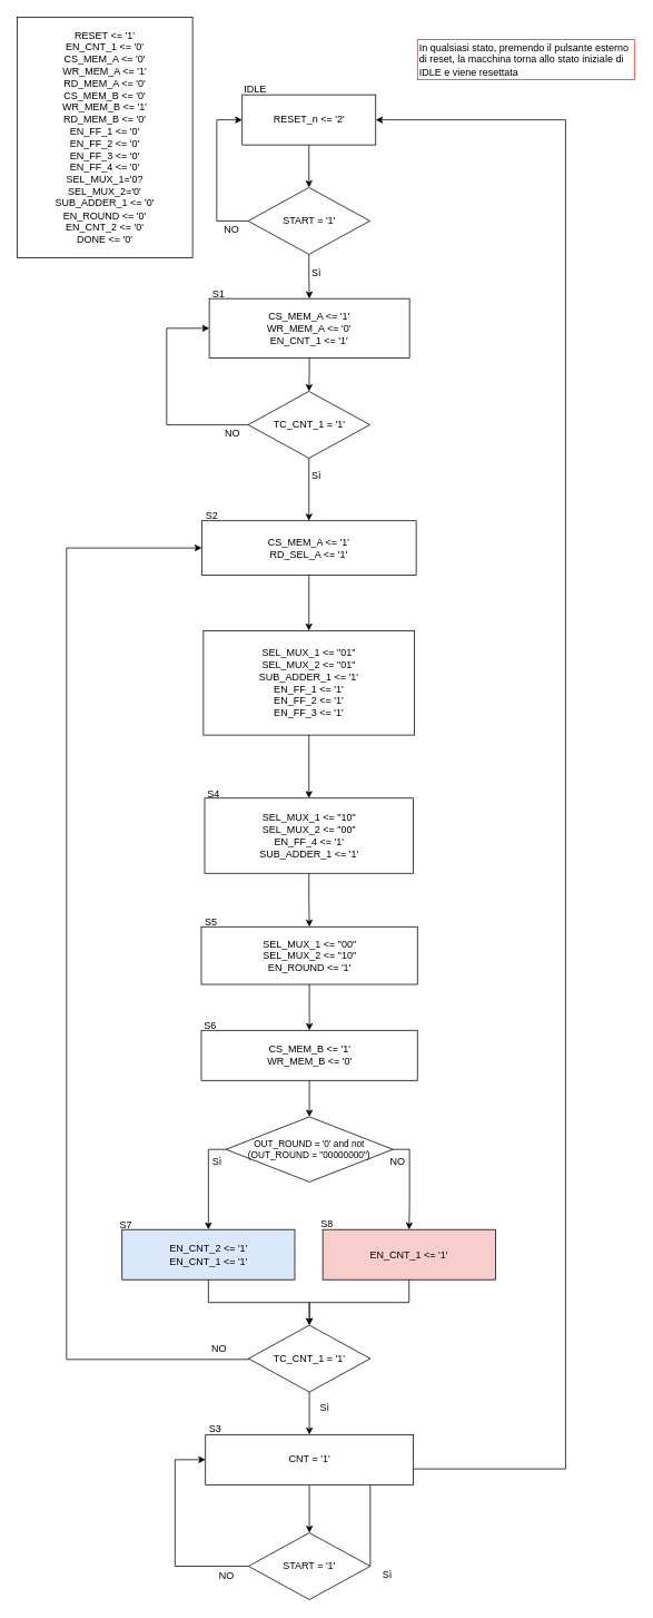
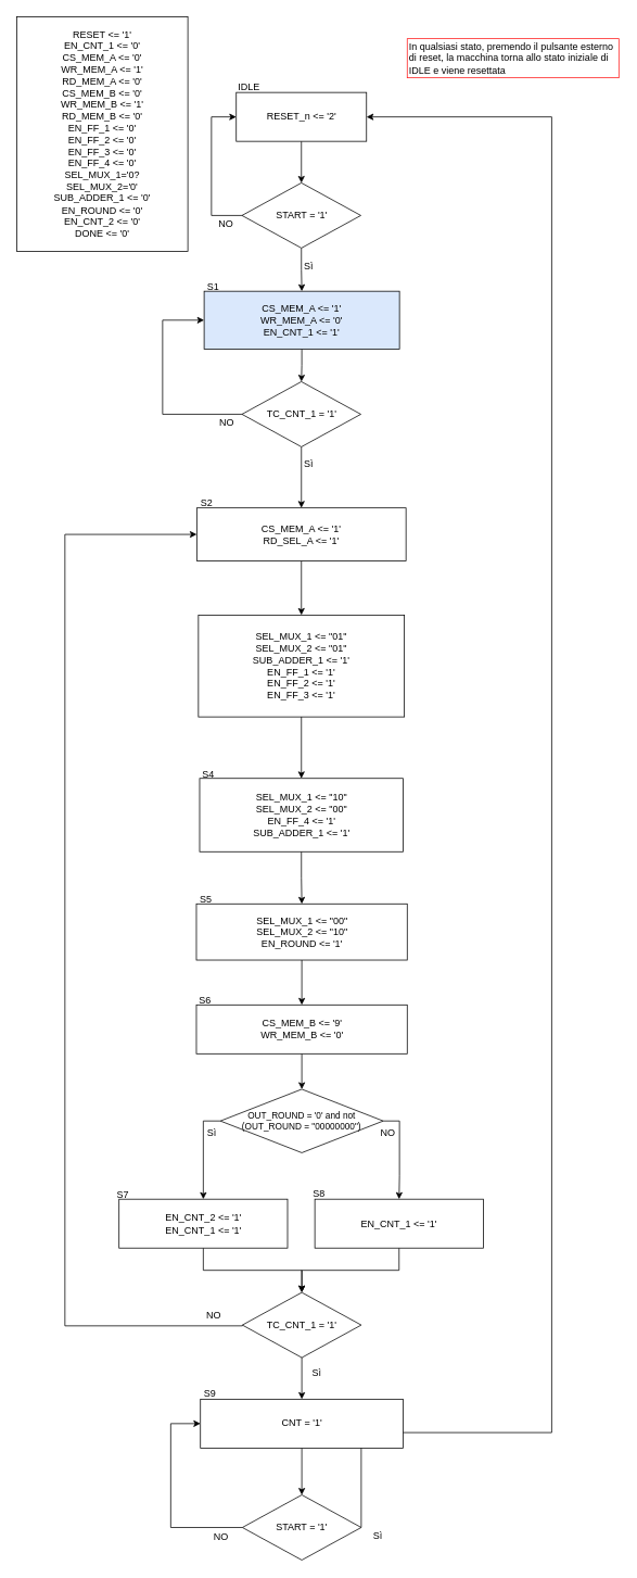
  <mxCell id="0" />
  <mxCell id="1" parent="0" />
  <mxCell id="2" style="edgeStyle=orthogonalEdgeStyle;rounded=0;orthogonalLoop=1;jettySize=auto;html=1;exitX=0.5;exitY=1;exitDx=0;exitDy=0;entryX=0.5;entryY=0;entryDx=0;entryDy=0;" parent="1" source="3" target="28" edge="1"><mxGeometry relative="1" as="geometry" /></mxCell>
  <mxCell id="3" value="&lt;div&gt;RESET_n &amp;lt;= '2'&lt;/div&gt;" style="rounded=0;whiteSpace=wrap;html=1;" parent="1" vertex="1"><mxGeometry x="289.5" y="113" width="160" height="60" as="geometry" /></mxCell>
  <mxCell id="4" value="IDLE" style="text;html=1;resizable=0;points=[];autosize=1;align=left;verticalAlign=top;spacingTop=-4;" parent="1" vertex="1"><mxGeometry x="289.5" y="96" width="40" height="20" as="geometry" /></mxCell>
  <mxCell id="5" style="edgeStyle=orthogonalEdgeStyle;rounded=0;orthogonalLoop=1;jettySize=auto;html=1;exitX=0.5;exitY=1;exitDx=0;exitDy=0;entryX=0.5;entryY=0;entryDx=0;entryDy=0;" parent="1" source="6" target="10" edge="1"><mxGeometry relative="1" as="geometry"><mxPoint x="369.5" y="465" as="targetPoint" /></mxGeometry></mxCell>
- <mxCell id="6" value="CS_MEM_A &amp;lt;= '1'&lt;div&gt;WR_MEM_A &amp;lt;= '0'&lt;/div&gt;&lt;div&gt;EN_CNT_1 &amp;lt;= '1'&lt;/div&gt;" style="rounded=0;whiteSpace=wrap;html=1;" parent="1" vertex="1"><mxGeometry x="250" y="357" width="240" height="71" as="geometry" /></mxCell>
+ <mxCell id="6" value="CS_MEM_A &amp;lt;= '1'&lt;div&gt;WR_MEM_A &amp;lt;= '0'&lt;/div&gt;&lt;div&gt;EN_CNT_1 &amp;lt;= '1'&lt;/div&gt;" style="rounded=0;whiteSpace=wrap;html=1;fillColor=#dae8fc;" parent="1" vertex="1"><mxGeometry x="250" y="357" width="240" height="71" as="geometry" /></mxCell>
  <mxCell id="7" value="S1" style="text;html=1;resizable=0;points=[];autosize=1;align=left;verticalAlign=top;spacingTop=-4;" parent="1" vertex="1"><mxGeometry x="252" y="342" width="30" height="20" as="geometry" /></mxCell>
  <mxCell id="8" style="edgeStyle=orthogonalEdgeStyle;rounded=0;orthogonalLoop=1;jettySize=auto;html=1;exitX=0;exitY=0.5;exitDx=0;exitDy=0;entryX=0;entryY=0.5;entryDx=0;entryDy=0;" parent="1" source="10" target="6" edge="1"><mxGeometry relative="1" as="geometry"><Array as="points"><mxPoint x="199" y="508" /><mxPoint x="199" y="393" /></Array></mxGeometry></mxCell>
  <mxCell id="9" style="edgeStyle=orthogonalEdgeStyle;rounded=0;orthogonalLoop=1;jettySize=auto;html=1;exitX=0.5;exitY=1;exitDx=0;exitDy=0;entryX=0.5;entryY=0;entryDx=0;entryDy=0;" edge="1" parent="1" source="10" target="56"><mxGeometry relative="1" as="geometry" /></mxCell>
  <mxCell id="10" value="TC_CNT_1 = '1'" style="rhombus;whiteSpace=wrap;html=1;" parent="1" vertex="1"><mxGeometry x="296.5" y="468" width="146" height="80" as="geometry" /></mxCell>
  <mxCell id="11" value="NO" style="text;html=1;resizable=0;points=[];autosize=1;align=left;verticalAlign=top;spacingTop=-4;" parent="1" vertex="1"><mxGeometry x="266.5" y="508" width="30" height="20" as="geometry" /></mxCell>
  <mxCell id="12" value="&lt;div&gt;SEL_MUX_1 &amp;lt;= &quot;01&quot;&lt;/div&gt;&lt;div&gt;SEL_MUX_2 &amp;lt;= &quot;01&quot;&lt;br&gt;&lt;div&gt;SUB_ADDER_1 &amp;lt;= '1'&lt;br&gt;&lt;/div&gt;&lt;div&gt;&lt;div&gt;&lt;div&gt;&lt;div&gt;&lt;div&gt;&lt;div&gt;EN_FF_1 &amp;lt;= '1'&lt;/div&gt;&lt;/div&gt;EN_FF_2 &amp;lt;= '1'&lt;/div&gt;&lt;/div&gt;&lt;/div&gt;&lt;div&gt;EN_FF_3 &amp;lt;= '1'&lt;/div&gt;&lt;/div&gt;&lt;/div&gt;" style="rounded=0;whiteSpace=wrap;html=1;" parent="1" vertex="1"><mxGeometry x="243" y="754.5" width="253" height="125" as="geometry" /></mxCell>
  <mxCell id="13" value="" style="edgeStyle=orthogonalEdgeStyle;rounded=0;orthogonalLoop=1;jettySize=auto;html=1;" parent="1" source="14" target="16" edge="1"><mxGeometry relative="1" as="geometry" /></mxCell>
  <mxCell id="14" value="&lt;div&gt;SEL_MUX_1 &amp;lt;= &quot;10&quot;&lt;/div&gt;&lt;div&gt;SEL_MUX_2 &amp;lt;= &quot;00&quot;&lt;/div&gt;&lt;div&gt;EN_FF_4 &amp;lt;= '1'&lt;/div&gt;&lt;div&gt;&lt;div&gt;SUB_ADDER_1 &amp;lt;= '1'&lt;br&gt;&lt;/div&gt;&lt;/div&gt;" style="rounded=0;whiteSpace=wrap;html=1;" parent="1" vertex="1"><mxGeometry x="244.5" y="955" width="250" height="90" as="geometry" /></mxCell>
  <mxCell id="15" value="" style="edgeStyle=orthogonalEdgeStyle;rounded=0;orthogonalLoop=1;jettySize=auto;html=1;" parent="1" source="16" target="43" edge="1"><mxGeometry relative="1" as="geometry" /></mxCell>
  <mxCell id="16" value="&lt;div&gt;&lt;div&gt;&lt;div&gt;SEL_MUX_1 &amp;lt;= &quot;00&quot;&lt;/div&gt;&lt;div&gt;SEL_MUX_2 &amp;lt;= &quot;10&quot;&lt;/div&gt;&lt;/div&gt;&lt;/div&gt;&lt;div&gt;EN_ROUND &amp;lt;= '1'&lt;br&gt;&lt;/div&gt;" style="rounded=0;whiteSpace=wrap;html=1;" parent="1" vertex="1"><mxGeometry x="240.5" y="1109" width="259" height="69" as="geometry" /></mxCell>
  <mxCell id="17" value="Sì" style="text;html=1;resizable=0;points=[];autosize=1;align=left;verticalAlign=top;spacingTop=-4;" parent="1" vertex="1"><mxGeometry x="370.5" y="558.5" width="30" height="20" as="geometry" /></mxCell>
  <mxCell id="18" style="edgeStyle=orthogonalEdgeStyle;rounded=0;orthogonalLoop=1;jettySize=auto;html=1;exitX=0;exitY=0.5;exitDx=0;exitDy=0;entryX=0;entryY=0.5;entryDx=0;entryDy=0;" parent="1" source="20" target="56" edge="1"><mxGeometry relative="1" as="geometry"><Array as="points"><mxPoint x="297" y="1627" /><mxPoint x="79" y="1627" /><mxPoint x="79" y="656" /></Array></mxGeometry></mxCell>
  <mxCell id="19" value="" style="edgeStyle=orthogonalEdgeStyle;rounded=0;orthogonalLoop=1;jettySize=auto;html=1;" parent="1" source="20" target="25" edge="1"><mxGeometry relative="1" as="geometry" /></mxCell>
  <mxCell id="20" value="TC_CNT_1 = '1'" style="rhombus;whiteSpace=wrap;html=1;" parent="1" vertex="1"><mxGeometry x="297" y="1586" width="146" height="80" as="geometry" /></mxCell>
  <mxCell id="21" value="NO" style="text;html=1;resizable=0;points=[];autosize=1;align=left;verticalAlign=top;spacingTop=-4;" parent="1" vertex="1"><mxGeometry x="250.5" y="1604" width="30" height="20" as="geometry" /></mxCell>
  <mxCell id="22" value="Sì" style="text;html=1;resizable=0;points=[];autosize=1;align=left;verticalAlign=top;spacingTop=-4;" parent="1" vertex="1"><mxGeometry x="380.5" y="1675" width="30" height="20" as="geometry" /></mxCell>
  <mxCell id="23" style="edgeStyle=orthogonalEdgeStyle;rounded=0;orthogonalLoop=1;jettySize=auto;html=1;exitX=1;exitY=0.5;exitDx=0;exitDy=0;entryX=1;entryY=0.5;entryDx=0;entryDy=0;" parent="1" source="51" target="3" edge="1"><mxGeometry relative="1" as="geometry"><Array as="points"><mxPoint x="677" y="1758" /><mxPoint x="677" y="143" /></Array></mxGeometry></mxCell>
  <mxCell id="24" style="edgeStyle=orthogonalEdgeStyle;rounded=0;orthogonalLoop=1;jettySize=auto;html=1;exitX=0.5;exitY=1;exitDx=0;exitDy=0;entryX=0.5;entryY=0;entryDx=0;entryDy=0;" parent="1" source="25" target="51" edge="1"><mxGeometry relative="1" as="geometry" /></mxCell>
  <mxCell id="25" value="CNT = '1'" style="rounded=0;whiteSpace=wrap;html=1;" parent="1" vertex="1"><mxGeometry x="245.5" y="1717" width="249" height="60" as="geometry" /></mxCell>
  <mxCell id="26" style="edgeStyle=orthogonalEdgeStyle;rounded=0;orthogonalLoop=1;jettySize=auto;html=1;exitX=0.5;exitY=1;exitDx=0;exitDy=0;entryX=0.5;entryY=0;entryDx=0;entryDy=0;" parent="1" source="28" target="6" edge="1"><mxGeometry relative="1" as="geometry" /></mxCell>
  <mxCell id="27" style="edgeStyle=orthogonalEdgeStyle;rounded=0;orthogonalLoop=1;jettySize=auto;html=1;exitX=0;exitY=0.5;exitDx=0;exitDy=0;entryX=0;entryY=0.5;entryDx=0;entryDy=0;" parent="1" source="28" target="3" edge="1"><mxGeometry relative="1" as="geometry"><Array as="points"><mxPoint x="259" y="264" /><mxPoint x="259" y="143" /></Array></mxGeometry></mxCell>
  <mxCell id="28" value="START = '1'" style="rhombus;whiteSpace=wrap;html=1;" parent="1" vertex="1"><mxGeometry x="296.5" y="224" width="146" height="80" as="geometry" /></mxCell>
  <mxCell id="29" value="NO" style="text;html=1;resizable=0;points=[];autosize=1;align=left;verticalAlign=top;spacingTop=-4;" parent="1" vertex="1"><mxGeometry x="266" y="265" width="30" height="20" as="geometry" /></mxCell>
  <mxCell id="30" value="Sì" style="text;html=1;resizable=0;points=[];autosize=1;align=left;verticalAlign=top;spacingTop=-4;" parent="1" vertex="1"><mxGeometry x="370.5" y="317" width="30" height="20" as="geometry" /></mxCell>
  <mxCell id="31" value="S4" style="text;html=1;resizable=0;points=[];autosize=1;align=left;verticalAlign=top;spacingTop=-4;" parent="1" vertex="1"><mxGeometry x="246" y="940" width="30" height="20" as="geometry" /></mxCell>
  <mxCell id="32" value="S5" style="text;html=1;resizable=0;points=[];autosize=1;align=left;verticalAlign=top;spacingTop=-4;" parent="1" vertex="1"><mxGeometry x="242.5" y="1094" width="30" height="20" as="geometry" /></mxCell>
  <mxCell id="33" value="" style="edgeStyle=orthogonalEdgeStyle;rounded=0;orthogonalLoop=1;jettySize=auto;html=1;exitX=0;exitY=0.5;exitDx=0;exitDy=0;" parent="1" source="35" target="37" edge="1"><mxGeometry relative="1" as="geometry" /></mxCell>
  <mxCell id="34" style="edgeStyle=orthogonalEdgeStyle;rounded=0;orthogonalLoop=1;jettySize=auto;html=1;exitX=1;exitY=0.5;exitDx=0;exitDy=0;entryX=0.5;entryY=0;entryDx=0;entryDy=0;" parent="1" source="35" target="48" edge="1"><mxGeometry relative="1" as="geometry" /></mxCell>
  <mxCell id="35" value="&lt;div style=&quot;font-size: 11px&quot;&gt;OUT_ROUND = '0' and not (OUT_ROUND = &quot;00000000&quot;)&lt;br&gt;&lt;/div&gt;" style="rhombus;whiteSpace=wrap;html=1;" parent="1" vertex="1"><mxGeometry x="270" y="1336.5" width="200" height="78" as="geometry" /></mxCell>
  <mxCell id="36" value="" style="edgeStyle=orthogonalEdgeStyle;rounded=0;orthogonalLoop=1;jettySize=auto;html=1;" parent="1" source="37" target="20" edge="1"><mxGeometry relative="1" as="geometry" /></mxCell>
- <mxCell id="37" value="&lt;div&gt;EN_CNT_2 &amp;lt;= '1'&lt;/div&gt;EN_CNT_1 &amp;lt;= '1'" style="rounded=0;whiteSpace=wrap;html=1;fillColor=#dae8fc;" parent="1" vertex="1"><mxGeometry x="145.5" y="1471.5" width="207" height="60" as="geometry" /></mxCell>
+ <mxCell id="37" value="&lt;div&gt;EN_CNT_2 &amp;lt;= '1'&lt;/div&gt;EN_CNT_1 &amp;lt;= '1'" style="rounded=0;whiteSpace=wrap;html=1;" parent="1" vertex="1"><mxGeometry x="145.5" y="1471.5" width="207" height="60" as="geometry" /></mxCell>
  <mxCell id="38" value="Sì" style="text;html=1;resizable=0;points=[];autosize=1;align=left;verticalAlign=top;spacingTop=-4;" parent="1" vertex="1"><mxGeometry x="251.5" y="1380" width="30" height="20" as="geometry" /></mxCell>
  <mxCell id="39" value="NO" style="text;html=1;resizable=0;points=[];autosize=1;align=left;verticalAlign=top;spacingTop=-4;" parent="1" vertex="1"><mxGeometry x="464.5" y="1380" width="30" height="20" as="geometry" /></mxCell>
  <mxCell id="40" value="S7" style="text;html=1;resizable=0;points=[];autosize=1;align=left;verticalAlign=top;spacingTop=-4;" parent="1" vertex="1"><mxGeometry x="141" y="1455.5" width="30" height="20" as="geometry" /></mxCell>
- <mxCell id="41" value="S3" style="text;html=1;resizable=0;points=[];autosize=1;align=left;verticalAlign=top;spacingTop=-4;" parent="1" vertex="1"><mxGeometry x="247.5" y="1701" width="30" height="20" as="geometry" /></mxCell>
+ <mxCell id="41" value="S9" style="text;html=1;resizable=0;points=[];autosize=1;align=left;verticalAlign=top;spacingTop=-4;" parent="1" vertex="1"><mxGeometry x="247.5" y="1701" width="30" height="20" as="geometry" /></mxCell>
  <mxCell id="42" value="" style="edgeStyle=orthogonalEdgeStyle;rounded=0;orthogonalLoop=1;jettySize=auto;html=1;entryX=0.5;entryY=0;entryDx=0;entryDy=0;" parent="1" source="43" target="35" edge="1"><mxGeometry relative="1" as="geometry"><mxPoint x="371" y="1363" as="targetPoint" /></mxGeometry></mxCell>
- <mxCell id="43" value="&lt;div&gt;CS_MEM_B &amp;lt;= '1'&lt;div&gt;WR_MEM_B &amp;lt;= '0'&lt;/div&gt;&lt;/div&gt;" style="rounded=0;whiteSpace=wrap;html=1;" parent="1" vertex="1"><mxGeometry x="240.5" y="1233" width="259" height="60" as="geometry" /></mxCell>
+ <mxCell id="43" value="&lt;div&gt;CS_MEM_B &amp;lt;= '9'&lt;div&gt;WR_MEM_B &amp;lt;= '0'&lt;/div&gt;&lt;/div&gt;" style="rounded=0;whiteSpace=wrap;html=1;" parent="1" vertex="1"><mxGeometry x="240.5" y="1233" width="259" height="60" as="geometry" /></mxCell>
  <mxCell id="44" value="S6" style="text;html=1;resizable=0;points=[];autosize=1;align=left;verticalAlign=top;spacingTop=-4;" parent="1" vertex="1"><mxGeometry x="241.5" y="1218" width="30" height="20" as="geometry" /></mxCell>
  <mxCell id="45" value="&lt;div&gt;RESET &amp;lt;= '1'&lt;/div&gt;&lt;div&gt;EN_CNT_1 &amp;lt;= '0'&lt;/div&gt;&lt;div&gt;CS_MEM_A &amp;lt;= '0'&lt;/div&gt;&lt;div&gt;WR_MEM_A &amp;lt;= '1'&lt;/div&gt;&lt;div&gt;RD_MEM_A &amp;lt;= '0'&lt;br&gt;&lt;/div&gt;&lt;div&gt;CS_MEM_B &amp;lt;= '0'&lt;br&gt;&lt;div&gt;WR_MEM_B &amp;lt;= '1'&lt;/div&gt;&lt;div&gt;RD_MEM_B &amp;lt;= '0'&lt;/div&gt;&lt;div&gt;&lt;div&gt;&lt;div&gt;EN_FF_1 &amp;lt;= '0'&lt;/div&gt;&lt;/div&gt;&lt;div&gt;EN_FF_2 &amp;lt;= '0'&lt;/div&gt;&lt;/div&gt;&lt;div&gt;EN_FF_3 &amp;lt;= '0'&lt;/div&gt;&lt;div&gt;EN_FF_4 &amp;lt;= '0'&lt;br&gt;&lt;/div&gt;&lt;div&gt;SEL_MUX_1='0?&lt;/div&gt;&lt;div&gt;SEL_MUX_2='0'&lt;/div&gt;&lt;div&gt;SUB_ADDER_1 &amp;lt;= '0'&lt;/div&gt;&lt;/div&gt;&lt;div&gt;EN_ROUND &amp;lt;= '0'&lt;br&gt;&lt;/div&gt;&lt;div&gt;EN_CNT_2 &amp;lt;= '0'&lt;br&gt;&lt;/div&gt;&lt;div&gt;DONE &amp;lt;= '0'&lt;/div&gt;" style="rounded=0;whiteSpace=wrap;html=1;" parent="1" vertex="1"><mxGeometry x="20" y="20" width="210" height="288" as="geometry" /></mxCell>
  <mxCell id="46" style="edgeStyle=orthogonalEdgeStyle;rounded=0;orthogonalLoop=1;jettySize=auto;html=1;exitX=0.5;exitY=1;exitDx=0;exitDy=0;entryX=0.5;entryY=0;entryDx=0;entryDy=0;" parent="1" source="12" target="14" edge="1"><mxGeometry relative="1" as="geometry"><mxPoint x="370" y="884.5" as="sourcePoint" /></mxGeometry></mxCell>
  <mxCell id="47" style="edgeStyle=orthogonalEdgeStyle;rounded=0;orthogonalLoop=1;jettySize=auto;html=1;exitX=0.5;exitY=1;exitDx=0;exitDy=0;entryX=0.5;entryY=0;entryDx=0;entryDy=0;" parent="1" source="48" target="20" edge="1"><mxGeometry relative="1" as="geometry" /></mxCell>
- <mxCell id="48" value="EN_CNT_1 &amp;lt;= '1'" style="rounded=0;whiteSpace=wrap;html=1;fillColor=#f8cecc;" parent="1" vertex="1"><mxGeometry x="386" y="1471.5" width="207" height="60" as="geometry" /></mxCell>
+ <mxCell id="48" value="EN_CNT_1 &amp;lt;= '1'" style="rounded=0;whiteSpace=wrap;html=1;" parent="1" vertex="1"><mxGeometry x="386" y="1471.5" width="207" height="60" as="geometry" /></mxCell>
  <mxCell id="49" value="S8" style="text;html=1;resizable=0;points=[];autosize=1;align=left;verticalAlign=top;spacingTop=-4;" parent="1" vertex="1"><mxGeometry x="382" y="1454.5" width="30" height="20" as="geometry" /></mxCell>
  <mxCell id="50" style="edgeStyle=orthogonalEdgeStyle;rounded=0;orthogonalLoop=1;jettySize=auto;html=1;exitX=0;exitY=0.5;exitDx=0;exitDy=0;entryX=0;entryY=0.5;entryDx=0;entryDy=0;" parent="1" source="51" target="25" edge="1"><mxGeometry relative="1" as="geometry"><Array as="points"><mxPoint x="209" y="1875" /><mxPoint x="209" y="1747" /></Array></mxGeometry></mxCell>
  <mxCell id="51" value="START = '1'" style="rhombus;whiteSpace=wrap;html=1;" parent="1" vertex="1"><mxGeometry x="297" y="1834.5" width="146" height="80" as="geometry" /></mxCell>
  <mxCell id="52" value="NO" style="text;html=1;resizable=0;points=[];autosize=1;align=left;verticalAlign=top;spacingTop=-4;" parent="1" vertex="1"><mxGeometry x="259.5" y="1875.5" width="30" height="20" as="geometry" /></mxCell>
  <mxCell id="53" value="Sì" style="text;html=1;resizable=0;points=[];autosize=1;align=left;verticalAlign=top;spacingTop=-4;" parent="1" vertex="1"><mxGeometry x="455.5" y="1874.5" width="30" height="20" as="geometry" /></mxCell>
  <mxCell id="54" value="&lt;div&gt;In qualsiasi stato, premendo il pulsante esterno &lt;br&gt;&lt;/div&gt;&lt;div&gt;di reset, la macchina torna allo stato iniziale di&lt;/div&gt;&lt;div&gt;IDLE e viene resettata&lt;br&gt;&lt;/div&gt;" style="text;html=1;resizable=0;points=[];autosize=1;align=left;verticalAlign=top;spacingTop=-4;strokeColor=#FF1C1C;" parent="1" vertex="1"><mxGeometry x="499.5" y="47" width="260" height="48" as="geometry" /></mxCell>
  <mxCell id="55" style="edgeStyle=orthogonalEdgeStyle;rounded=0;orthogonalLoop=1;jettySize=auto;html=1;exitX=0.5;exitY=1;exitDx=0;exitDy=0;entryX=0.5;entryY=0;entryDx=0;entryDy=0;" edge="1" parent="1" source="56" target="12"><mxGeometry relative="1" as="geometry" /></mxCell>
  <mxCell id="56" value="&lt;div&gt;CS_MEM_A &amp;lt;= '1'&lt;/div&gt;&lt;div&gt;RD_SEL_A &amp;lt;= '1'&lt;/div&gt;" style="rounded=0;whiteSpace=wrap;html=1;" vertex="1" parent="1"><mxGeometry x="241" y="623" width="257" height="65" as="geometry" /></mxCell>
  <mxCell id="57" value="S2" style="text;html=1;resizable=0;points=[];autosize=1;align=left;verticalAlign=top;spacingTop=-4;" vertex="1" parent="1"><mxGeometry x="244" y="607" width="30" height="20" as="geometry" /></mxCell>
